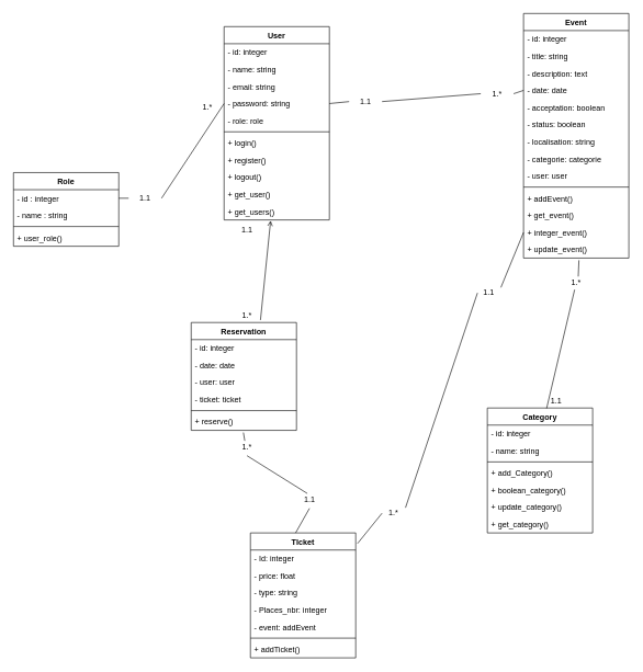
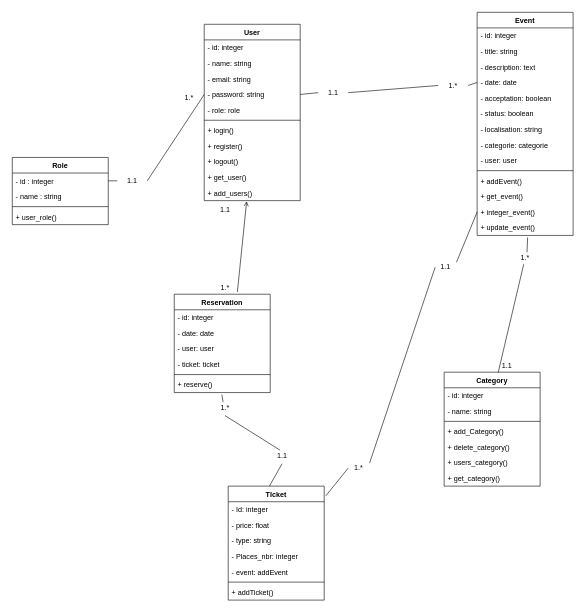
  <mxCell id="0" />
  <mxCell id="1" parent="0" />
  <mxCell id="2" value="User" style="swimlane;fontStyle=1;align=center;verticalAlign=top;childLayout=stackLayout;horizontal=1;startSize=26;horizontalStack=0;resizeParent=1;resizeParentMax=0;resizeLast=0;collapsible=1;marginBottom=0;" parent="1" vertex="1"><mxGeometry x="340" y="40" width="160" height="294" as="geometry" /></mxCell>
  <mxCell id="3" value="- id: integer" style="text;strokeColor=none;fillColor=none;align=left;verticalAlign=top;spacingLeft=4;spacingRight=4;overflow=hidden;rotatable=0;points=[[0,0.5],[1,0.5]];portConstraint=eastwest;" parent="2" vertex="1"><mxGeometry y="26" width="160" height="26" as="geometry" /></mxCell>
  <mxCell id="4" value="- name: string" style="text;strokeColor=none;fillColor=none;align=left;verticalAlign=top;spacingLeft=4;spacingRight=4;overflow=hidden;rotatable=0;points=[[0,0.5],[1,0.5]];portConstraint=eastwest;" parent="2" vertex="1"><mxGeometry y="52" width="160" height="26" as="geometry" /></mxCell>
  <mxCell id="5" value="- email: string" style="text;strokeColor=none;fillColor=none;align=left;verticalAlign=top;spacingLeft=4;spacingRight=4;overflow=hidden;rotatable=0;points=[[0,0.5],[1,0.5]];portConstraint=eastwest;" parent="2" vertex="1"><mxGeometry y="78" width="160" height="26" as="geometry" /></mxCell>
  <mxCell id="6" value="- password: string" style="text;strokeColor=none;fillColor=none;align=left;verticalAlign=top;spacingLeft=4;spacingRight=4;overflow=hidden;rotatable=0;points=[[0,0.5],[1,0.5]];portConstraint=eastwest;" parent="2" vertex="1"><mxGeometry y="104" width="160" height="26" as="geometry" /></mxCell>
  <mxCell id="7" value="- role: role" style="text;strokeColor=none;fillColor=none;align=left;verticalAlign=top;spacingLeft=4;spacingRight=4;overflow=hidden;rotatable=0;points=[[0,0.5],[1,0.5]];portConstraint=eastwest;" parent="2" vertex="1"><mxGeometry y="130" width="160" height="26" as="geometry" /></mxCell>
  <mxCell id="8" value="" style="line;strokeWidth=1;fillColor=none;align=left;verticalAlign=middle;spacingTop=-1;spacingLeft=3;spacingRight=3;rotatable=0;labelPosition=right;points=[];portConstraint=eastwest;strokeColor=inherit;" parent="2" vertex="1"><mxGeometry y="156" width="160" height="8" as="geometry" /></mxCell>
  <mxCell id="9" value="+ login()" style="text;strokeColor=none;fillColor=none;align=left;verticalAlign=top;spacingLeft=4;spacingRight=4;overflow=hidden;rotatable=0;points=[[0,0.5],[1,0.5]];portConstraint=eastwest;" parent="2" vertex="1"><mxGeometry y="164" width="160" height="26" as="geometry" /></mxCell>
  <mxCell id="10" value="+ register()" style="text;strokeColor=none;fillColor=none;align=left;verticalAlign=top;spacingLeft=4;spacingRight=4;overflow=hidden;rotatable=0;points=[[0,0.5],[1,0.5]];portConstraint=eastwest;" parent="2" vertex="1"><mxGeometry y="190" width="160" height="26" as="geometry" /></mxCell>
  <mxCell id="11" value="+ logout()" style="text;strokeColor=none;fillColor=none;align=left;verticalAlign=top;spacingLeft=4;spacingRight=4;overflow=hidden;rotatable=0;points=[[0,0.5],[1,0.5]];portConstraint=eastwest;" parent="2" vertex="1"><mxGeometry y="216" width="160" height="26" as="geometry" /></mxCell>
  <mxCell id="12" value="+ get_user()" style="text;strokeColor=none;fillColor=none;align=left;verticalAlign=top;spacingLeft=4;spacingRight=4;overflow=hidden;rotatable=0;points=[[0,0.5],[1,0.5]];portConstraint=eastwest;" parent="2" vertex="1"><mxGeometry y="242" width="160" height="26" as="geometry" /></mxCell>
- <mxCell id="13" value="+ get_users()" style="text;strokeColor=none;fillColor=none;align=left;verticalAlign=top;spacingLeft=4;spacingRight=4;overflow=hidden;rotatable=0;points=[[0,0.5],[1,0.5]];portConstraint=eastwest;" parent="2" vertex="1"><mxGeometry y="268" width="160" height="26" as="geometry" /></mxCell>
+ <mxCell id="13" value="+ add_users()" style="text;strokeColor=none;fillColor=none;align=left;verticalAlign=top;spacingLeft=4;spacingRight=4;overflow=hidden;rotatable=0;points=[[0,0.5],[1,0.5]];portConstraint=eastwest;" parent="2" vertex="1"><mxGeometry y="268" width="160" height="26" as="geometry" /></mxCell>
  <mxCell id="14" value="Event" style="swimlane;fontStyle=1;align=center;verticalAlign=top;childLayout=stackLayout;horizontal=1;startSize=26;horizontalStack=0;resizeParent=1;resizeParentMax=0;resizeLast=0;collapsible=1;marginBottom=0;" parent="1" vertex="1"><mxGeometry x="795" y="20" width="160" height="372" as="geometry" /></mxCell>
  <mxCell id="15" value="- id: integer" style="text;strokeColor=none;fillColor=none;align=left;verticalAlign=top;spacingLeft=4;spacingRight=4;overflow=hidden;rotatable=0;points=[[0,0.5],[1,0.5]];portConstraint=eastwest;" parent="14" vertex="1"><mxGeometry y="26" width="160" height="26" as="geometry" /></mxCell>
  <mxCell id="16" value="- title: string" style="text;strokeColor=none;fillColor=none;align=left;verticalAlign=top;spacingLeft=4;spacingRight=4;overflow=hidden;rotatable=0;points=[[0,0.5],[1,0.5]];portConstraint=eastwest;" parent="14" vertex="1"><mxGeometry y="52" width="160" height="26" as="geometry" /></mxCell>
  <mxCell id="17" value="- description: text" style="text;strokeColor=none;fillColor=none;align=left;verticalAlign=top;spacingLeft=4;spacingRight=4;overflow=hidden;rotatable=0;points=[[0,0.5],[1,0.5]];portConstraint=eastwest;" parent="14" vertex="1"><mxGeometry y="78" width="160" height="26" as="geometry" /></mxCell>
  <mxCell id="18" value="- date: date" style="text;strokeColor=none;fillColor=none;align=left;verticalAlign=top;spacingLeft=4;spacingRight=4;overflow=hidden;rotatable=0;points=[[0,0.5],[1,0.5]];portConstraint=eastwest;" parent="14" vertex="1"><mxGeometry y="104" width="160" height="26" as="geometry" /></mxCell>
  <mxCell id="19" value="- acceptation: boolean" style="text;strokeColor=none;fillColor=none;align=left;verticalAlign=top;spacingLeft=4;spacingRight=4;overflow=hidden;rotatable=0;points=[[0,0.5],[1,0.5]];portConstraint=eastwest;" parent="14" vertex="1"><mxGeometry y="130" width="160" height="26" as="geometry" /></mxCell>
  <mxCell id="20" value="- status: boolean" style="text;strokeColor=none;fillColor=none;align=left;verticalAlign=top;spacingLeft=4;spacingRight=4;overflow=hidden;rotatable=0;points=[[0,0.5],[1,0.5]];portConstraint=eastwest;" vertex="1" parent="14"><mxGeometry y="156" width="160" height="26" as="geometry" /></mxCell>
  <mxCell id="21" value="- localisation: string" style="text;strokeColor=none;fillColor=none;align=left;verticalAlign=top;spacingLeft=4;spacingRight=4;overflow=hidden;rotatable=0;points=[[0,0.5],[1,0.5]];portConstraint=eastwest;" parent="14" vertex="1"><mxGeometry y="182" width="160" height="26" as="geometry" /></mxCell>
  <mxCell id="22" value="- categorie: categorie" style="text;strokeColor=none;fillColor=none;align=left;verticalAlign=top;spacingLeft=4;spacingRight=4;overflow=hidden;rotatable=0;points=[[0,0.5],[1,0.5]];portConstraint=eastwest;" parent="14" vertex="1"><mxGeometry y="208" width="160" height="26" as="geometry" /></mxCell>
  <mxCell id="23" value="- user: user" style="text;strokeColor=none;fillColor=none;align=left;verticalAlign=top;spacingLeft=4;spacingRight=4;overflow=hidden;rotatable=0;points=[[0,0.5],[1,0.5]];portConstraint=eastwest;" parent="14" vertex="1"><mxGeometry y="234" width="160" height="26" as="geometry" /></mxCell>
  <mxCell id="24" value="" style="line;strokeWidth=1;fillColor=none;align=left;verticalAlign=middle;spacingTop=-1;spacingLeft=3;spacingRight=3;rotatable=0;labelPosition=right;points=[];portConstraint=eastwest;strokeColor=inherit;" parent="14" vertex="1"><mxGeometry y="260" width="160" height="8" as="geometry" /></mxCell>
  <mxCell id="25" value="+ addEvent()" style="text;strokeColor=none;fillColor=none;align=left;verticalAlign=top;spacingLeft=4;spacingRight=4;overflow=hidden;rotatable=0;points=[[0,0.5],[1,0.5]];portConstraint=eastwest;" parent="14" vertex="1"><mxGeometry y="268" width="160" height="26" as="geometry" /></mxCell>
  <mxCell id="26" value="+ get_event()" style="text;strokeColor=none;fillColor=none;align=left;verticalAlign=top;spacingLeft=4;spacingRight=4;overflow=hidden;rotatable=0;points=[[0,0.5],[1,0.5]];portConstraint=eastwest;" parent="14" vertex="1"><mxGeometry y="294" width="160" height="26" as="geometry" /></mxCell>
  <mxCell id="27" value="+ integer_event()" style="text;strokeColor=none;fillColor=none;align=left;verticalAlign=top;spacingLeft=4;spacingRight=4;overflow=hidden;rotatable=0;points=[[0,0.5],[1,0.5]];portConstraint=eastwest;" parent="14" vertex="1"><mxGeometry y="320" width="160" height="26" as="geometry" /></mxCell>
  <mxCell id="28" value="+ update_event()" style="text;strokeColor=none;fillColor=none;align=left;verticalAlign=top;spacingLeft=4;spacingRight=4;overflow=hidden;rotatable=0;points=[[0,0.5],[1,0.5]];portConstraint=eastwest;" parent="14" vertex="1"><mxGeometry y="346" width="160" height="26" as="geometry" /></mxCell>
  <mxCell id="29" value="Category" style="swimlane;fontStyle=1;align=center;verticalAlign=top;childLayout=stackLayout;horizontal=1;startSize=26;horizontalStack=0;resizeParent=1;resizeParentMax=0;resizeLast=0;collapsible=1;marginBottom=0;" parent="1" vertex="1"><mxGeometry x="740" y="620" width="160" height="190" as="geometry" /></mxCell>
  <mxCell id="30" value="- id: integer" style="text;strokeColor=none;fillColor=none;align=left;verticalAlign=top;spacingLeft=4;spacingRight=4;overflow=hidden;rotatable=0;points=[[0,0.5],[1,0.5]];portConstraint=eastwest;" parent="29" vertex="1"><mxGeometry y="26" width="160" height="26" as="geometry" /></mxCell>
  <mxCell id="31" value="- name: string" style="text;strokeColor=none;fillColor=none;align=left;verticalAlign=top;spacingLeft=4;spacingRight=4;overflow=hidden;rotatable=0;points=[[0,0.5],[1,0.5]];portConstraint=eastwest;" parent="29" vertex="1"><mxGeometry y="52" width="160" height="26" as="geometry" /></mxCell>
  <mxCell id="32" value="" style="line;strokeWidth=1;fillColor=none;align=left;verticalAlign=middle;spacingTop=-1;spacingLeft=3;spacingRight=3;rotatable=0;labelPosition=right;points=[];portConstraint=eastwest;strokeColor=inherit;" parent="29" vertex="1"><mxGeometry y="78" width="160" height="8" as="geometry" /></mxCell>
  <mxCell id="33" value="+ add_Category()" style="text;strokeColor=none;fillColor=none;align=left;verticalAlign=top;spacingLeft=4;spacingRight=4;overflow=hidden;rotatable=0;points=[[0,0.5],[1,0.5]];portConstraint=eastwest;" parent="29" vertex="1"><mxGeometry y="86" width="160" height="26" as="geometry" /></mxCell>
- <mxCell id="34" value="+ boolean_category()" style="text;strokeColor=none;fillColor=none;align=left;verticalAlign=top;spacingLeft=4;spacingRight=4;overflow=hidden;rotatable=0;points=[[0,0.5],[1,0.5]];portConstraint=eastwest;" parent="29" vertex="1"><mxGeometry y="112" width="160" height="26" as="geometry" /></mxCell>
- <mxCell id="35" value="+ update_category()" style="text;strokeColor=none;fillColor=none;align=left;verticalAlign=top;spacingLeft=4;spacingRight=4;overflow=hidden;rotatable=0;points=[[0,0.5],[1,0.5]];portConstraint=eastwest;" parent="29" vertex="1"><mxGeometry y="138" width="160" height="26" as="geometry" /></mxCell>
+ <mxCell id="34" value="+ delete_category()" style="text;strokeColor=none;fillColor=none;align=left;verticalAlign=top;spacingLeft=4;spacingRight=4;overflow=hidden;rotatable=0;points=[[0,0.5],[1,0.5]];portConstraint=eastwest;" parent="29" vertex="1"><mxGeometry y="112" width="160" height="26" as="geometry" /></mxCell>
+ <mxCell id="35" value="+ users_category()" style="text;strokeColor=none;fillColor=none;align=left;verticalAlign=top;spacingLeft=4;spacingRight=4;overflow=hidden;rotatable=0;points=[[0,0.5],[1,0.5]];portConstraint=eastwest;" parent="29" vertex="1"><mxGeometry y="138" width="160" height="26" as="geometry" /></mxCell>
  <mxCell id="36" value="+ get_category()" style="text;strokeColor=none;fillColor=none;align=left;verticalAlign=top;spacingLeft=4;spacingRight=4;overflow=hidden;rotatable=0;points=[[0,0.5],[1,0.5]];portConstraint=eastwest;" parent="29" vertex="1"><mxGeometry y="164" width="160" height="26" as="geometry" /></mxCell>
  <mxCell id="37" value="TIcket" style="swimlane;fontStyle=1;align=center;verticalAlign=top;childLayout=stackLayout;horizontal=1;startSize=26;horizontalStack=0;resizeParent=1;resizeParentMax=0;resizeLast=0;collapsible=1;marginBottom=0;" parent="1" vertex="1"><mxGeometry x="380" y="810" width="160" height="190" as="geometry" /></mxCell>
  <mxCell id="38" value="- Id: integer" style="text;strokeColor=none;fillColor=none;align=left;verticalAlign=top;spacingLeft=4;spacingRight=4;overflow=hidden;rotatable=0;points=[[0,0.5],[1,0.5]];portConstraint=eastwest;" parent="37" vertex="1"><mxGeometry y="26" width="160" height="26" as="geometry" /></mxCell>
  <mxCell id="39" value="- price: float" style="text;strokeColor=none;fillColor=none;align=left;verticalAlign=top;spacingLeft=4;spacingRight=4;overflow=hidden;rotatable=0;points=[[0,0.5],[1,0.5]];portConstraint=eastwest;" parent="37" vertex="1"><mxGeometry y="52" width="160" height="26" as="geometry" /></mxCell>
  <mxCell id="40" value="- type: string" style="text;strokeColor=none;fillColor=none;align=left;verticalAlign=top;spacingLeft=4;spacingRight=4;overflow=hidden;rotatable=0;points=[[0,0.5],[1,0.5]];portConstraint=eastwest;" vertex="1" parent="37"><mxGeometry y="78" width="160" height="26" as="geometry" /></mxCell>
  <mxCell id="41" value="- Places_nbr: integer" style="text;strokeColor=none;fillColor=none;align=left;verticalAlign=top;spacingLeft=4;spacingRight=4;overflow=hidden;rotatable=0;points=[[0,0.5],[1,0.5]];portConstraint=eastwest;" parent="37" vertex="1"><mxGeometry y="104" width="160" height="26" as="geometry" /></mxCell>
  <mxCell id="42" value="- event: addEvent" style="text;strokeColor=none;fillColor=none;align=left;verticalAlign=top;spacingLeft=4;spacingRight=4;overflow=hidden;rotatable=0;points=[[0,0.5],[1,0.5]];portConstraint=eastwest;" parent="37" vertex="1"><mxGeometry y="130" width="160" height="26" as="geometry" /></mxCell>
  <mxCell id="43" value="" style="line;strokeWidth=1;fillColor=none;align=left;verticalAlign=middle;spacingTop=-1;spacingLeft=3;spacingRight=3;rotatable=0;labelPosition=right;points=[];portConstraint=eastwest;strokeColor=inherit;" parent="37" vertex="1"><mxGeometry y="156" width="160" height="8" as="geometry" /></mxCell>
  <mxCell id="44" value="+ addTicket()" style="text;strokeColor=none;fillColor=none;align=left;verticalAlign=top;spacingLeft=4;spacingRight=4;overflow=hidden;rotatable=0;points=[[0,0.5],[1,0.5]];portConstraint=eastwest;" parent="37" vertex="1"><mxGeometry y="164" width="160" height="26" as="geometry" /></mxCell>
  <mxCell id="45" value="Reservation" style="swimlane;fontStyle=1;align=center;verticalAlign=top;childLayout=stackLayout;horizontal=1;startSize=26;horizontalStack=0;resizeParent=1;resizeParentMax=0;resizeLast=0;collapsible=1;marginBottom=0;" parent="1" vertex="1"><mxGeometry x="290" y="490" width="160" height="164" as="geometry" /></mxCell>
  <mxCell id="46" value="- id: integer" style="text;strokeColor=none;fillColor=none;align=left;verticalAlign=top;spacingLeft=4;spacingRight=4;overflow=hidden;rotatable=0;points=[[0,0.5],[1,0.5]];portConstraint=eastwest;" parent="45" vertex="1"><mxGeometry y="26" width="160" height="26" as="geometry" /></mxCell>
  <mxCell id="47" value="- date: date" style="text;strokeColor=none;fillColor=none;align=left;verticalAlign=top;spacingLeft=4;spacingRight=4;overflow=hidden;rotatable=0;points=[[0,0.5],[1,0.5]];portConstraint=eastwest;" parent="45" vertex="1"><mxGeometry y="52" width="160" height="26" as="geometry" /></mxCell>
  <mxCell id="48" value="- user: user" style="text;strokeColor=none;fillColor=none;align=left;verticalAlign=top;spacingLeft=4;spacingRight=4;overflow=hidden;rotatable=0;points=[[0,0.5],[1,0.5]];portConstraint=eastwest;" parent="45" vertex="1"><mxGeometry y="78" width="160" height="26" as="geometry" /></mxCell>
  <mxCell id="49" value="- ticket: ticket" style="text;strokeColor=none;fillColor=none;align=left;verticalAlign=top;spacingLeft=4;spacingRight=4;overflow=hidden;rotatable=0;points=[[0,0.5],[1,0.5]];portConstraint=eastwest;" parent="45" vertex="1"><mxGeometry y="104" width="160" height="26" as="geometry" /></mxCell>
  <mxCell id="50" value="" style="line;strokeWidth=1;fillColor=none;align=left;verticalAlign=middle;spacingTop=-1;spacingLeft=3;spacingRight=3;rotatable=0;labelPosition=right;points=[];portConstraint=eastwest;strokeColor=inherit;" parent="45" vertex="1"><mxGeometry y="130" width="160" height="8" as="geometry" /></mxCell>
  <mxCell id="51" value="+ reserve()" style="text;strokeColor=none;fillColor=none;align=left;verticalAlign=top;spacingLeft=4;spacingRight=4;overflow=hidden;rotatable=0;points=[[0,0.5],[1,0.5]];portConstraint=eastwest;" parent="45" vertex="1"><mxGeometry y="138" width="160" height="26" as="geometry" /></mxCell>
  <mxCell id="52" value="" style="endArrow=none;html=1;entryX=0;entryY=0.5;entryDx=0;entryDy=0;exitX=1;exitY=0.5;exitDx=0;exitDy=0;startArrow=none;" parent="1" source="80" target="18" edge="1"><mxGeometry width="50" height="50" relative="1" as="geometry"><mxPoint x="610" y="440" as="sourcePoint" /><mxPoint x="660" y="390" as="targetPoint" /></mxGeometry></mxCell>
  <mxCell id="53" value="" style="endArrow=none;html=1;exitX=0.563;exitY=0.003;exitDx=0;exitDy=0;exitPerimeter=0;startArrow=none;entryX=0.526;entryY=1.127;entryDx=0;entryDy=0;entryPerimeter=0;" parent="1" source="78" target="28" edge="1"><mxGeometry width="50" height="50" relative="1" as="geometry"><mxPoint x="610" y="440" as="sourcePoint" /><mxPoint x="830.005" y="409" as="targetPoint" /></mxGeometry></mxCell>
  <mxCell id="54" value="1.1" style="text;html=1;strokeColor=none;fillColor=none;align=center;verticalAlign=middle;whiteSpace=wrap;rounded=0;" parent="1" vertex="1"><mxGeometry x="820" y="600" width="50" height="20" as="geometry" /></mxCell>
  <mxCell id="55" value="" style="endArrow=open;html=1;entryX=0.442;entryY=1.044;entryDx=0;entryDy=0;exitX=0.658;exitY=-0.023;exitDx=0;exitDy=0;exitPerimeter=0;entryPerimeter=0;" parent="1" source="45" target="13" edge="1"><mxGeometry width="50" height="50" relative="1" as="geometry"><mxPoint x="450" y="440" as="sourcePoint" /><mxPoint x="500" y="390" as="targetPoint" /></mxGeometry></mxCell>
  <mxCell id="56" value="" style="endArrow=none;html=1;exitX=1.017;exitY=0.085;exitDx=0;exitDy=0;exitPerimeter=0;entryX=0;entryY=0.5;entryDx=0;entryDy=0;startArrow=none;" parent="1" source="76" target="27" edge="1"><mxGeometry width="50" height="50" relative="1" as="geometry"><mxPoint x="610" y="550" as="sourcePoint" /><mxPoint x="660" y="500" as="targetPoint" /></mxGeometry></mxCell>
  <mxCell id="57" value="" style="endArrow=none;html=1;exitX=0.429;exitY=0;exitDx=0;exitDy=0;exitPerimeter=0;entryX=0.496;entryY=1.128;entryDx=0;entryDy=0;entryPerimeter=0;startArrow=none;" parent="1" source="70" target="51" edge="1"><mxGeometry width="50" height="50" relative="1" as="geometry"><mxPoint x="530" y="560" as="sourcePoint" /><mxPoint x="580" y="510" as="targetPoint" /></mxGeometry></mxCell>
  <mxCell id="58" value="Role" style="swimlane;fontStyle=1;align=center;verticalAlign=top;childLayout=stackLayout;horizontal=1;startSize=26;horizontalStack=0;resizeParent=1;resizeParentMax=0;resizeLast=0;collapsible=1;marginBottom=0;" parent="1" vertex="1"><mxGeometry x="20" y="262" width="160" height="112" as="geometry" /></mxCell>
  <mxCell id="59" value="- id : integer" style="text;strokeColor=none;fillColor=none;align=left;verticalAlign=top;spacingLeft=4;spacingRight=4;overflow=hidden;rotatable=0;points=[[0,0.5],[1,0.5]];portConstraint=eastwest;" parent="58" vertex="1"><mxGeometry y="26" width="160" height="26" as="geometry" /></mxCell>
  <mxCell id="60" value="- name : string" style="text;strokeColor=none;fillColor=none;align=left;verticalAlign=top;spacingLeft=4;spacingRight=4;overflow=hidden;rotatable=0;points=[[0,0.5],[1,0.5]];portConstraint=eastwest;" parent="58" vertex="1"><mxGeometry y="52" width="160" height="26" as="geometry" /></mxCell>
  <mxCell id="61" value="" style="line;strokeWidth=1;fillColor=none;align=left;verticalAlign=middle;spacingTop=-1;spacingLeft=3;spacingRight=3;rotatable=0;labelPosition=right;points=[];portConstraint=eastwest;strokeColor=inherit;" parent="58" vertex="1"><mxGeometry y="78" width="160" height="8" as="geometry" /></mxCell>
  <mxCell id="62" value="+ user_role()" style="text;strokeColor=none;fillColor=none;align=left;verticalAlign=top;spacingLeft=4;spacingRight=4;overflow=hidden;rotatable=0;points=[[0,0.5],[1,0.5]];portConstraint=eastwest;" parent="58" vertex="1"><mxGeometry y="86" width="160" height="26" as="geometry" /></mxCell>
  <mxCell id="63" value="" style="endArrow=none;html=1;exitX=1;exitY=0.5;exitDx=0;exitDy=0;entryX=0;entryY=0.5;entryDx=0;entryDy=0;startArrow=none;" parent="1" source="68" target="6" edge="1"><mxGeometry width="50" height="50" relative="1" as="geometry"><mxPoint x="330" y="350" as="sourcePoint" /><mxPoint x="380" y="300" as="targetPoint" /></mxGeometry></mxCell>
  <mxCell id="64" value="1.*" style="text;html=1;strokeColor=none;fillColor=none;align=center;verticalAlign=middle;whiteSpace=wrap;rounded=0;" parent="1" vertex="1"><mxGeometry x="290" y="152" width="50" height="20" as="geometry" /></mxCell>
  <mxCell id="65" value="1.*" style="text;html=1;strokeColor=none;fillColor=none;align=center;verticalAlign=middle;whiteSpace=wrap;rounded=0;" parent="1" vertex="1"><mxGeometry x="350" y="470" width="50" height="20" as="geometry" /></mxCell>
  <mxCell id="66" value="1.1" style="text;html=1;strokeColor=none;fillColor=none;align=center;verticalAlign=middle;whiteSpace=wrap;rounded=0;" parent="1" vertex="1"><mxGeometry x="350" y="340" width="50" height="20" as="geometry" /></mxCell>
  <mxCell id="67" value="" style="endArrow=none;html=1;exitX=1;exitY=0.5;exitDx=0;exitDy=0;entryX=0;entryY=0.5;entryDx=0;entryDy=0;" parent="1" source="59" target="68" edge="1"><mxGeometry width="50" height="50" relative="1" as="geometry"><mxPoint x="180" y="301" as="sourcePoint" /><mxPoint x="300" y="217" as="targetPoint" /></mxGeometry></mxCell>
  <mxCell id="68" value="1.1" style="text;html=1;strokeColor=none;fillColor=none;align=center;verticalAlign=middle;whiteSpace=wrap;rounded=0;" parent="1" vertex="1"><mxGeometry x="195" y="291" width="50" height="20" as="geometry" /></mxCell>
  <mxCell id="69" value="" style="endArrow=none;html=1;exitX=0.429;exitY=0;exitDx=0;exitDy=0;exitPerimeter=0;entryX=0.496;entryY=1.128;entryDx=0;entryDy=0;entryPerimeter=0;startArrow=none;" parent="1" source="72" target="70" edge="1"><mxGeometry width="50" height="50" relative="1" as="geometry"><mxPoint x="458.64" y="680" as="sourcePoint" /><mxPoint x="369.36" y="605.328" as="targetPoint" /></mxGeometry></mxCell>
  <mxCell id="70" value="1.*" style="text;html=1;strokeColor=none;fillColor=none;align=center;verticalAlign=middle;whiteSpace=wrap;rounded=0;" parent="1" vertex="1"><mxGeometry x="350" y="670" width="50" height="20" as="geometry" /></mxCell>
  <mxCell id="71" value="" style="endArrow=none;html=1;exitX=0.429;exitY=0;exitDx=0;exitDy=0;exitPerimeter=0;entryX=0.496;entryY=1.128;entryDx=0;entryDy=0;entryPerimeter=0;" parent="1" source="37" target="72" edge="1"><mxGeometry width="50" height="50" relative="1" as="geometry"><mxPoint x="478.64" y="770" as="sourcePoint" /><mxPoint x="379.8" y="632.56" as="targetPoint" /></mxGeometry></mxCell>
  <mxCell id="72" value="1.1" style="text;html=1;strokeColor=none;fillColor=none;align=center;verticalAlign=middle;whiteSpace=wrap;rounded=0;" parent="1" vertex="1"><mxGeometry x="445" y="750" width="50" height="20" as="geometry" /></mxCell>
  <mxCell id="73" value="" style="endArrow=none;html=1;exitX=1.017;exitY=0.085;exitDx=0;exitDy=0;exitPerimeter=0;entryX=0;entryY=0.5;entryDx=0;entryDy=0;" parent="1" source="37" target="74" edge="1"><mxGeometry width="50" height="50" relative="1" as="geometry"><mxPoint x="572.72" y="781.73" as="sourcePoint" /><mxPoint x="750" y="396" as="targetPoint" /></mxGeometry></mxCell>
  <mxCell id="74" value="1.*" style="text;html=1;strokeColor=none;fillColor=none;align=center;verticalAlign=middle;whiteSpace=wrap;rounded=0;" parent="1" vertex="1"><mxGeometry x="580" y="770" width="35" height="20" as="geometry" /></mxCell>
  <mxCell id="75" value="" style="endArrow=none;html=1;exitX=1.017;exitY=0.085;exitDx=0;exitDy=0;exitPerimeter=0;entryX=0;entryY=0.5;entryDx=0;entryDy=0;startArrow=none;" parent="1" source="74" target="76" edge="1"><mxGeometry width="50" height="50" relative="1" as="geometry"><mxPoint x="610.85" y="759.7" as="sourcePoint" /><mxPoint x="750" y="396" as="targetPoint" /></mxGeometry></mxCell>
  <mxCell id="76" value="1.1" style="text;html=1;strokeColor=none;fillColor=none;align=center;verticalAlign=middle;whiteSpace=wrap;rounded=0;" parent="1" vertex="1"><mxGeometry x="725" y="435" width="35" height="20" as="geometry" /></mxCell>
  <mxCell id="77" value="" style="endArrow=none;html=1;exitX=0.563;exitY=0.003;exitDx=0;exitDy=0;exitPerimeter=0;" parent="1" source="29" target="78" edge="1"><mxGeometry width="50" height="50" relative="1" as="geometry"><mxPoint x="830.08" y="620.57" as="sourcePoint" /><mxPoint x="830.005" y="409" as="targetPoint" /></mxGeometry></mxCell>
  <mxCell id="78" value="1.*" style="text;html=1;strokeColor=none;fillColor=none;align=center;verticalAlign=middle;whiteSpace=wrap;rounded=0;" parent="1" vertex="1"><mxGeometry x="850" y="420" width="50" height="20" as="geometry" /></mxCell>
  <mxCell id="79" value="" style="endArrow=none;html=1;entryX=0;entryY=0.5;entryDx=0;entryDy=0;exitX=1;exitY=0.5;exitDx=0;exitDy=0;startArrow=none;" parent="1" source="82" target="80" edge="1"><mxGeometry width="50" height="50" relative="1" as="geometry"><mxPoint x="460" y="217" as="sourcePoint" /><mxPoint x="795" y="137" as="targetPoint" /></mxGeometry></mxCell>
  <mxCell id="80" value="1.*" style="text;html=1;strokeColor=none;fillColor=none;align=center;verticalAlign=middle;whiteSpace=wrap;rounded=0;" parent="1" vertex="1"><mxGeometry x="730" y="132" width="50" height="20" as="geometry" /></mxCell>
  <mxCell id="81" value="" style="endArrow=none;html=1;entryX=0;entryY=0.5;entryDx=0;entryDy=0;exitX=1;exitY=0.5;exitDx=0;exitDy=0;" parent="1" source="6" target="82" edge="1"><mxGeometry width="50" height="50" relative="1" as="geometry"><mxPoint x="460" y="217" as="sourcePoint" /><mxPoint x="730" y="142" as="targetPoint" /></mxGeometry></mxCell>
  <mxCell id="82" value="1.1" style="text;html=1;strokeColor=none;fillColor=none;align=center;verticalAlign=middle;whiteSpace=wrap;rounded=0;" parent="1" vertex="1"><mxGeometry x="530" y="144" width="50" height="20" as="geometry" /></mxCell>
